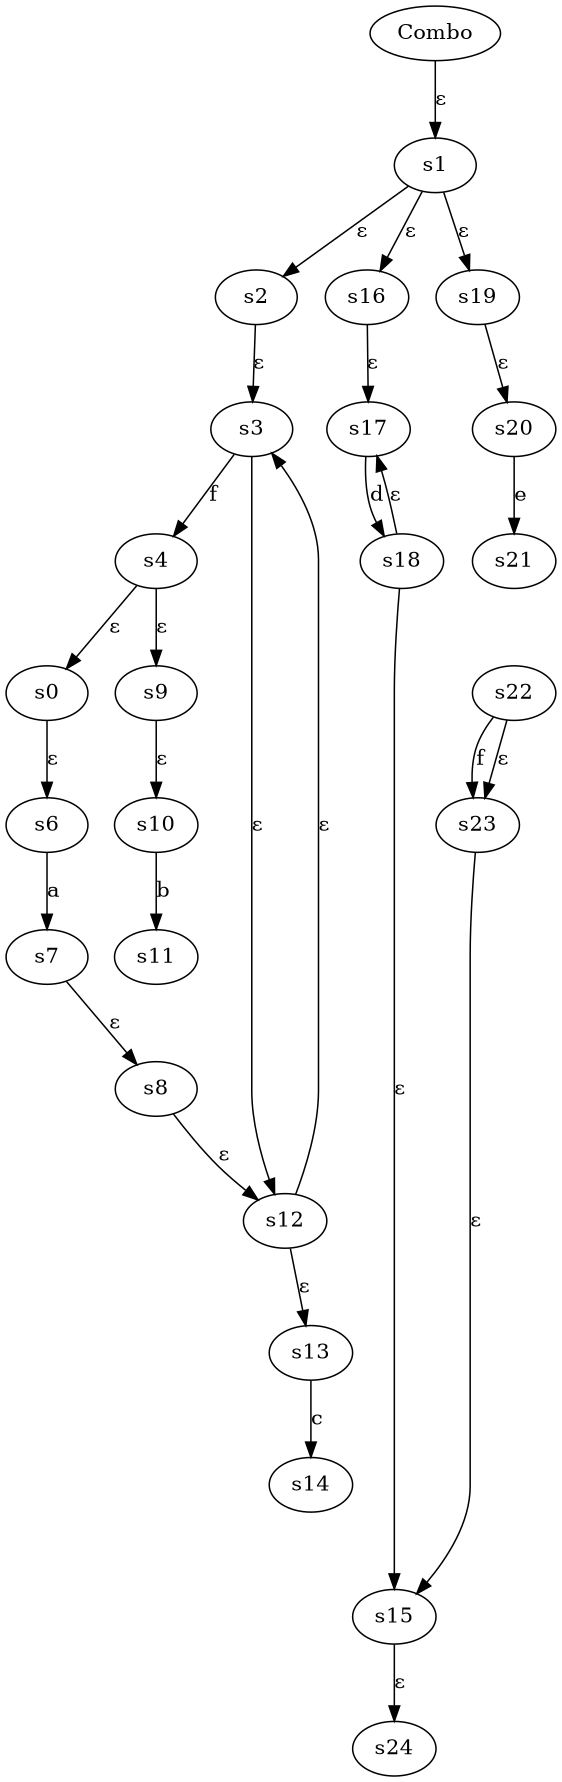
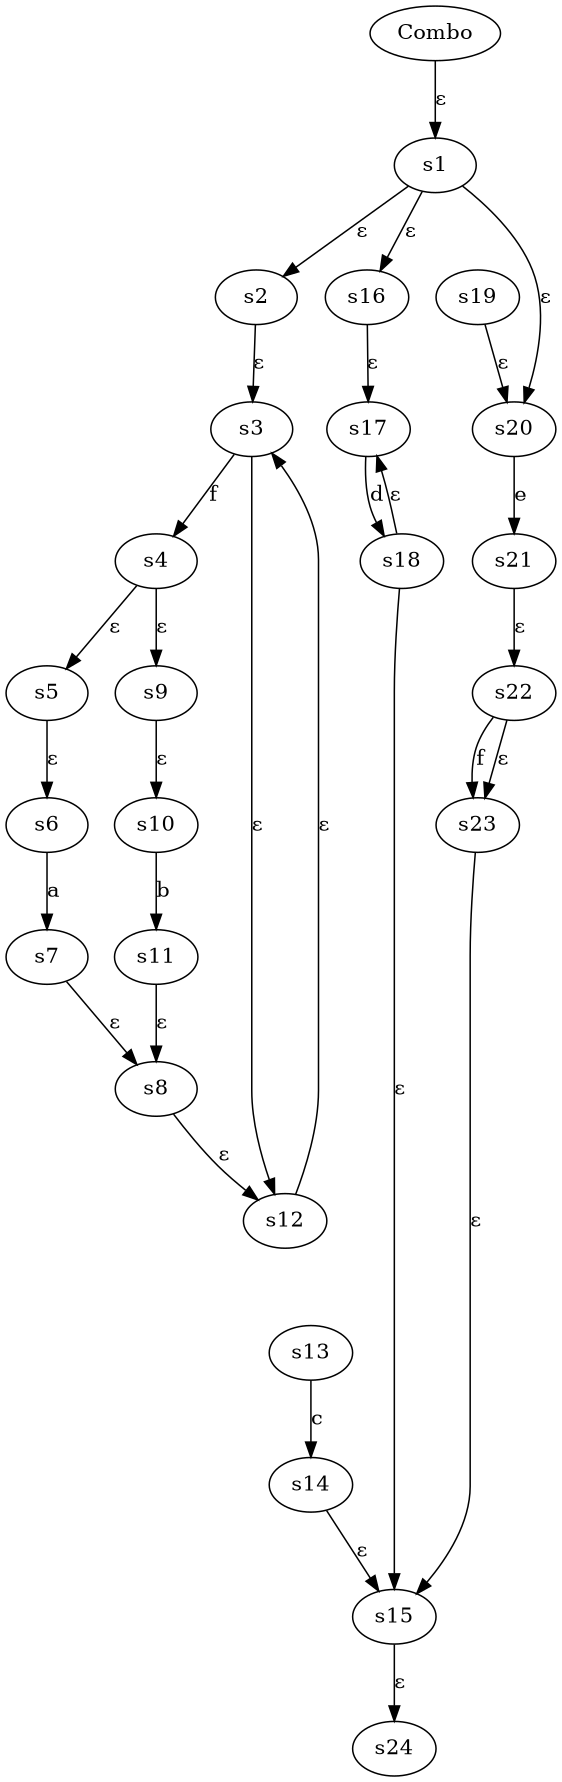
  digraph {
    rankdir=TB
    Combo
    s1
    s2
    s16
    s19
    s3
    s17
    s20
    s4
    s12
-   s5 [label=s0]
+   s5
    s9
    s13
    s6
    s10
    s7
    s8
    s14
    s15
    s24
    s11
    s18
    s21
    s22
    s23
    Combo -> s1 [label="ε"]
    s1 -> s2 [label="ε"]
    s1 -> s16 [label="ε"]
-   s1 -> s19 [label="ε"]
+   s1 -> s20 [label="ε"]
    s2 -> s3 [label="ε"]
    s16 -> s17 [label="ε"]
    s19 -> s20 [label="ε"]
    s3 -> s4 [label=f]
    s3 -> s12 [label="ε"]
    s17 -> s18 [label=d]
    s20 -> s21 [label=e]
    s4 -> s5 [label="ε"]
    s4 -> s9 [label="ε"]
    s12 -> s3 [label="ε"]
-   s12 -> s13 [label="ε"]
    s5 -> s6 [label="ε"]
    s9 -> s10 [label="ε"]
    s13 -> s14 [label=c]
    s6 -> s7 [label=a]
    s10 -> s11 [label=b]
    s7 -> s8 [label="ε"]
    s8 -> s12 [label="ε"]
+   s14 -> s15 [label="ε"]
    s15 -> s24 [label="ε"]
+   s11 -> s8 [label="ε"]
    s18 -> s17 [label="ε"]
    s18 -> s15 [label="ε"]
+   s21 -> s22 [label="ε"]
    s22 -> s23 [label=f]
    s22 -> s23 [label="ε"]
    s23 -> s15 [label="ε"]
  }
